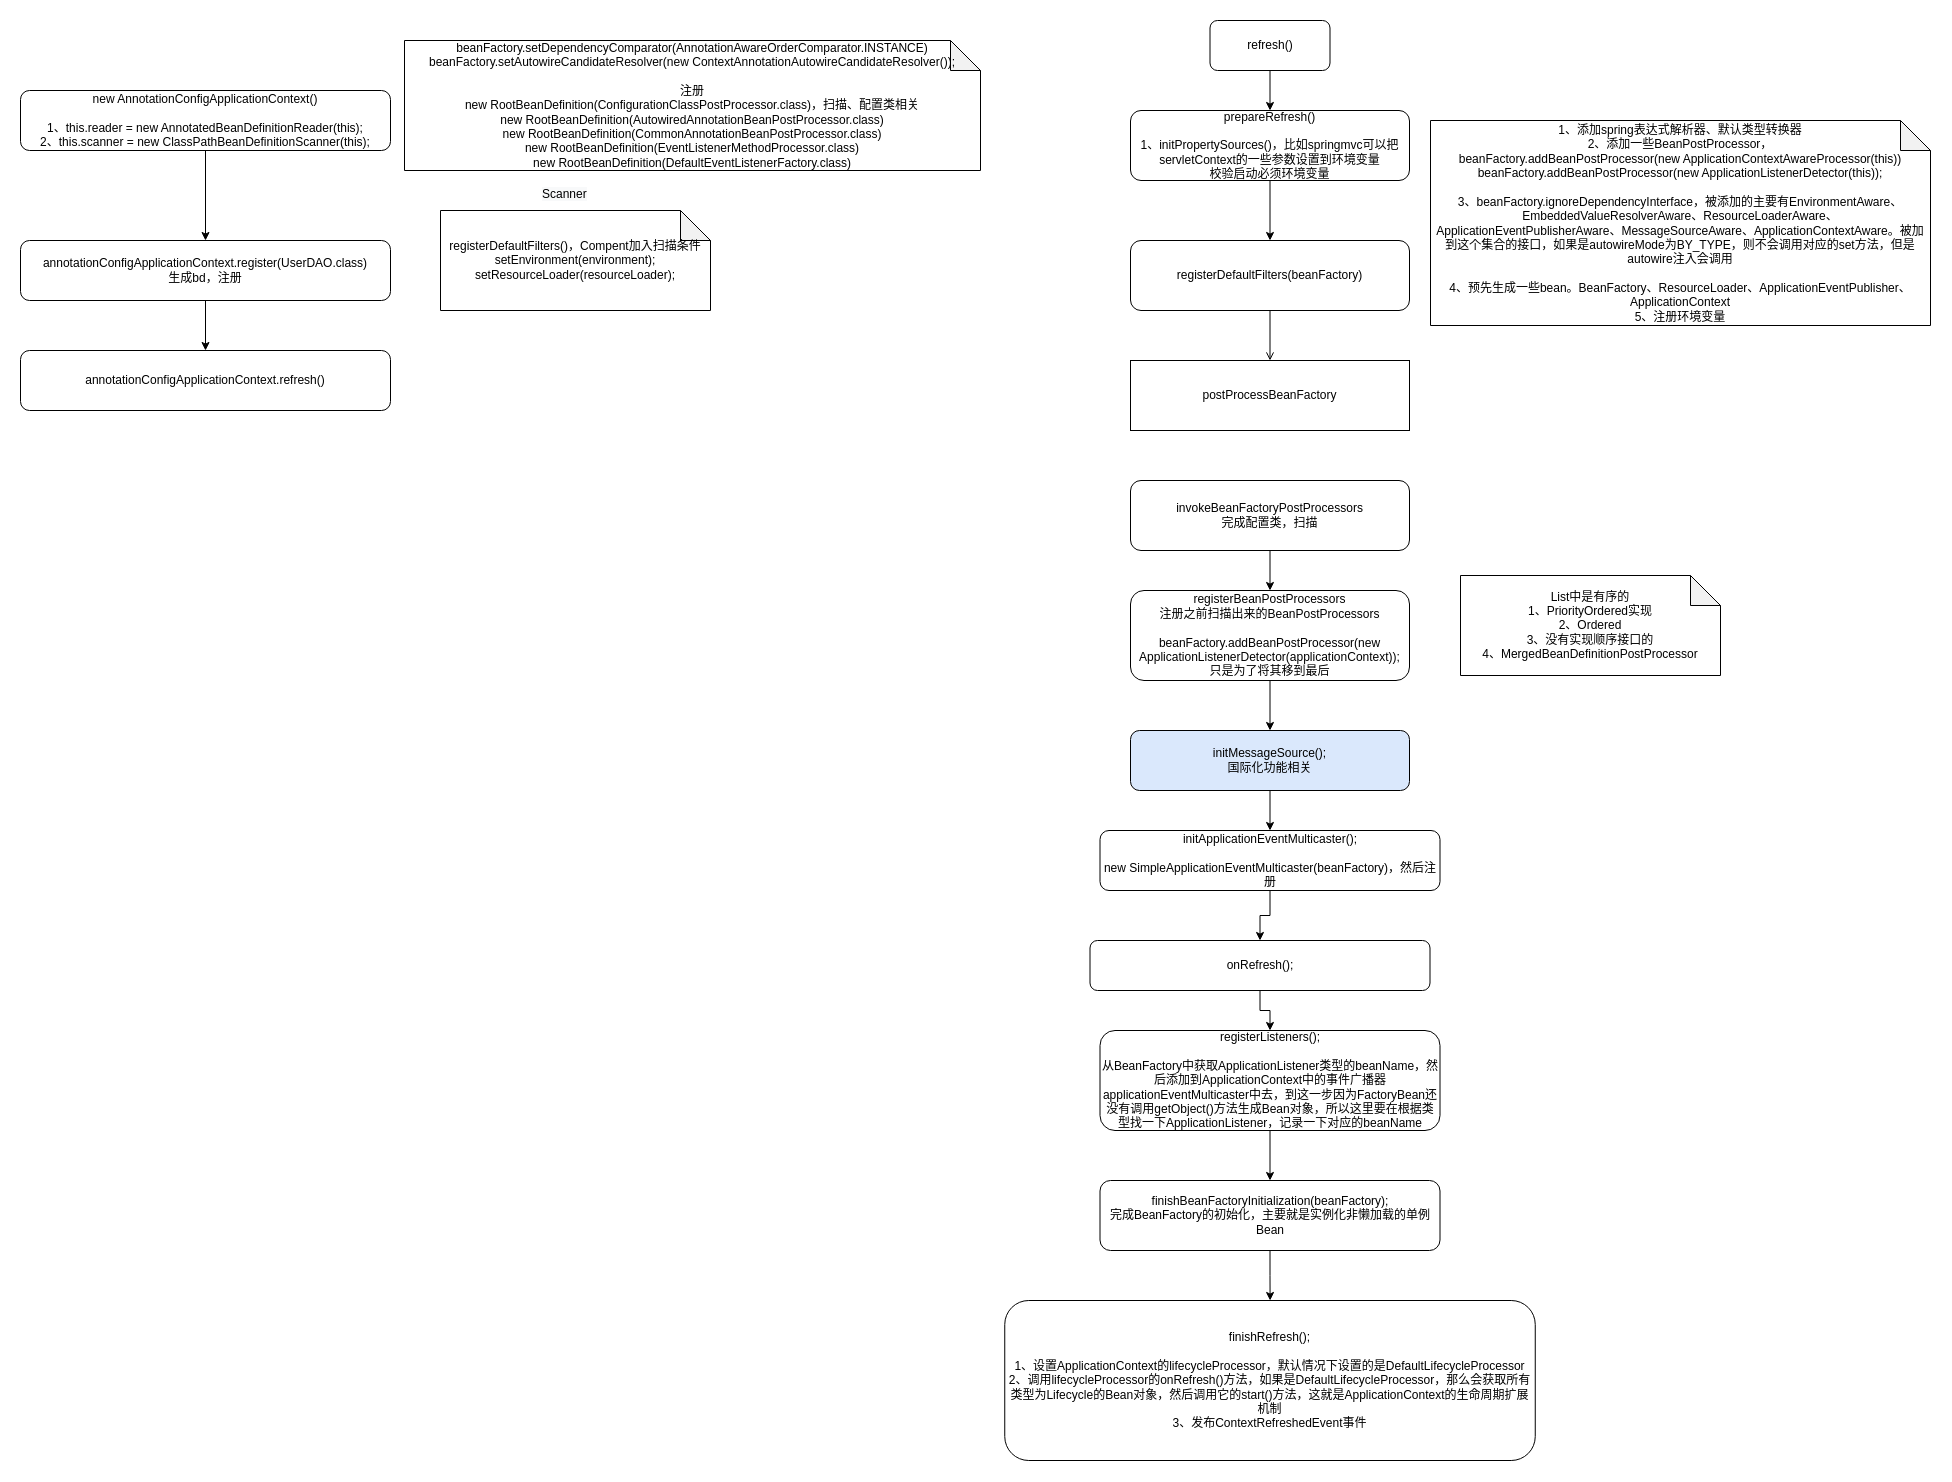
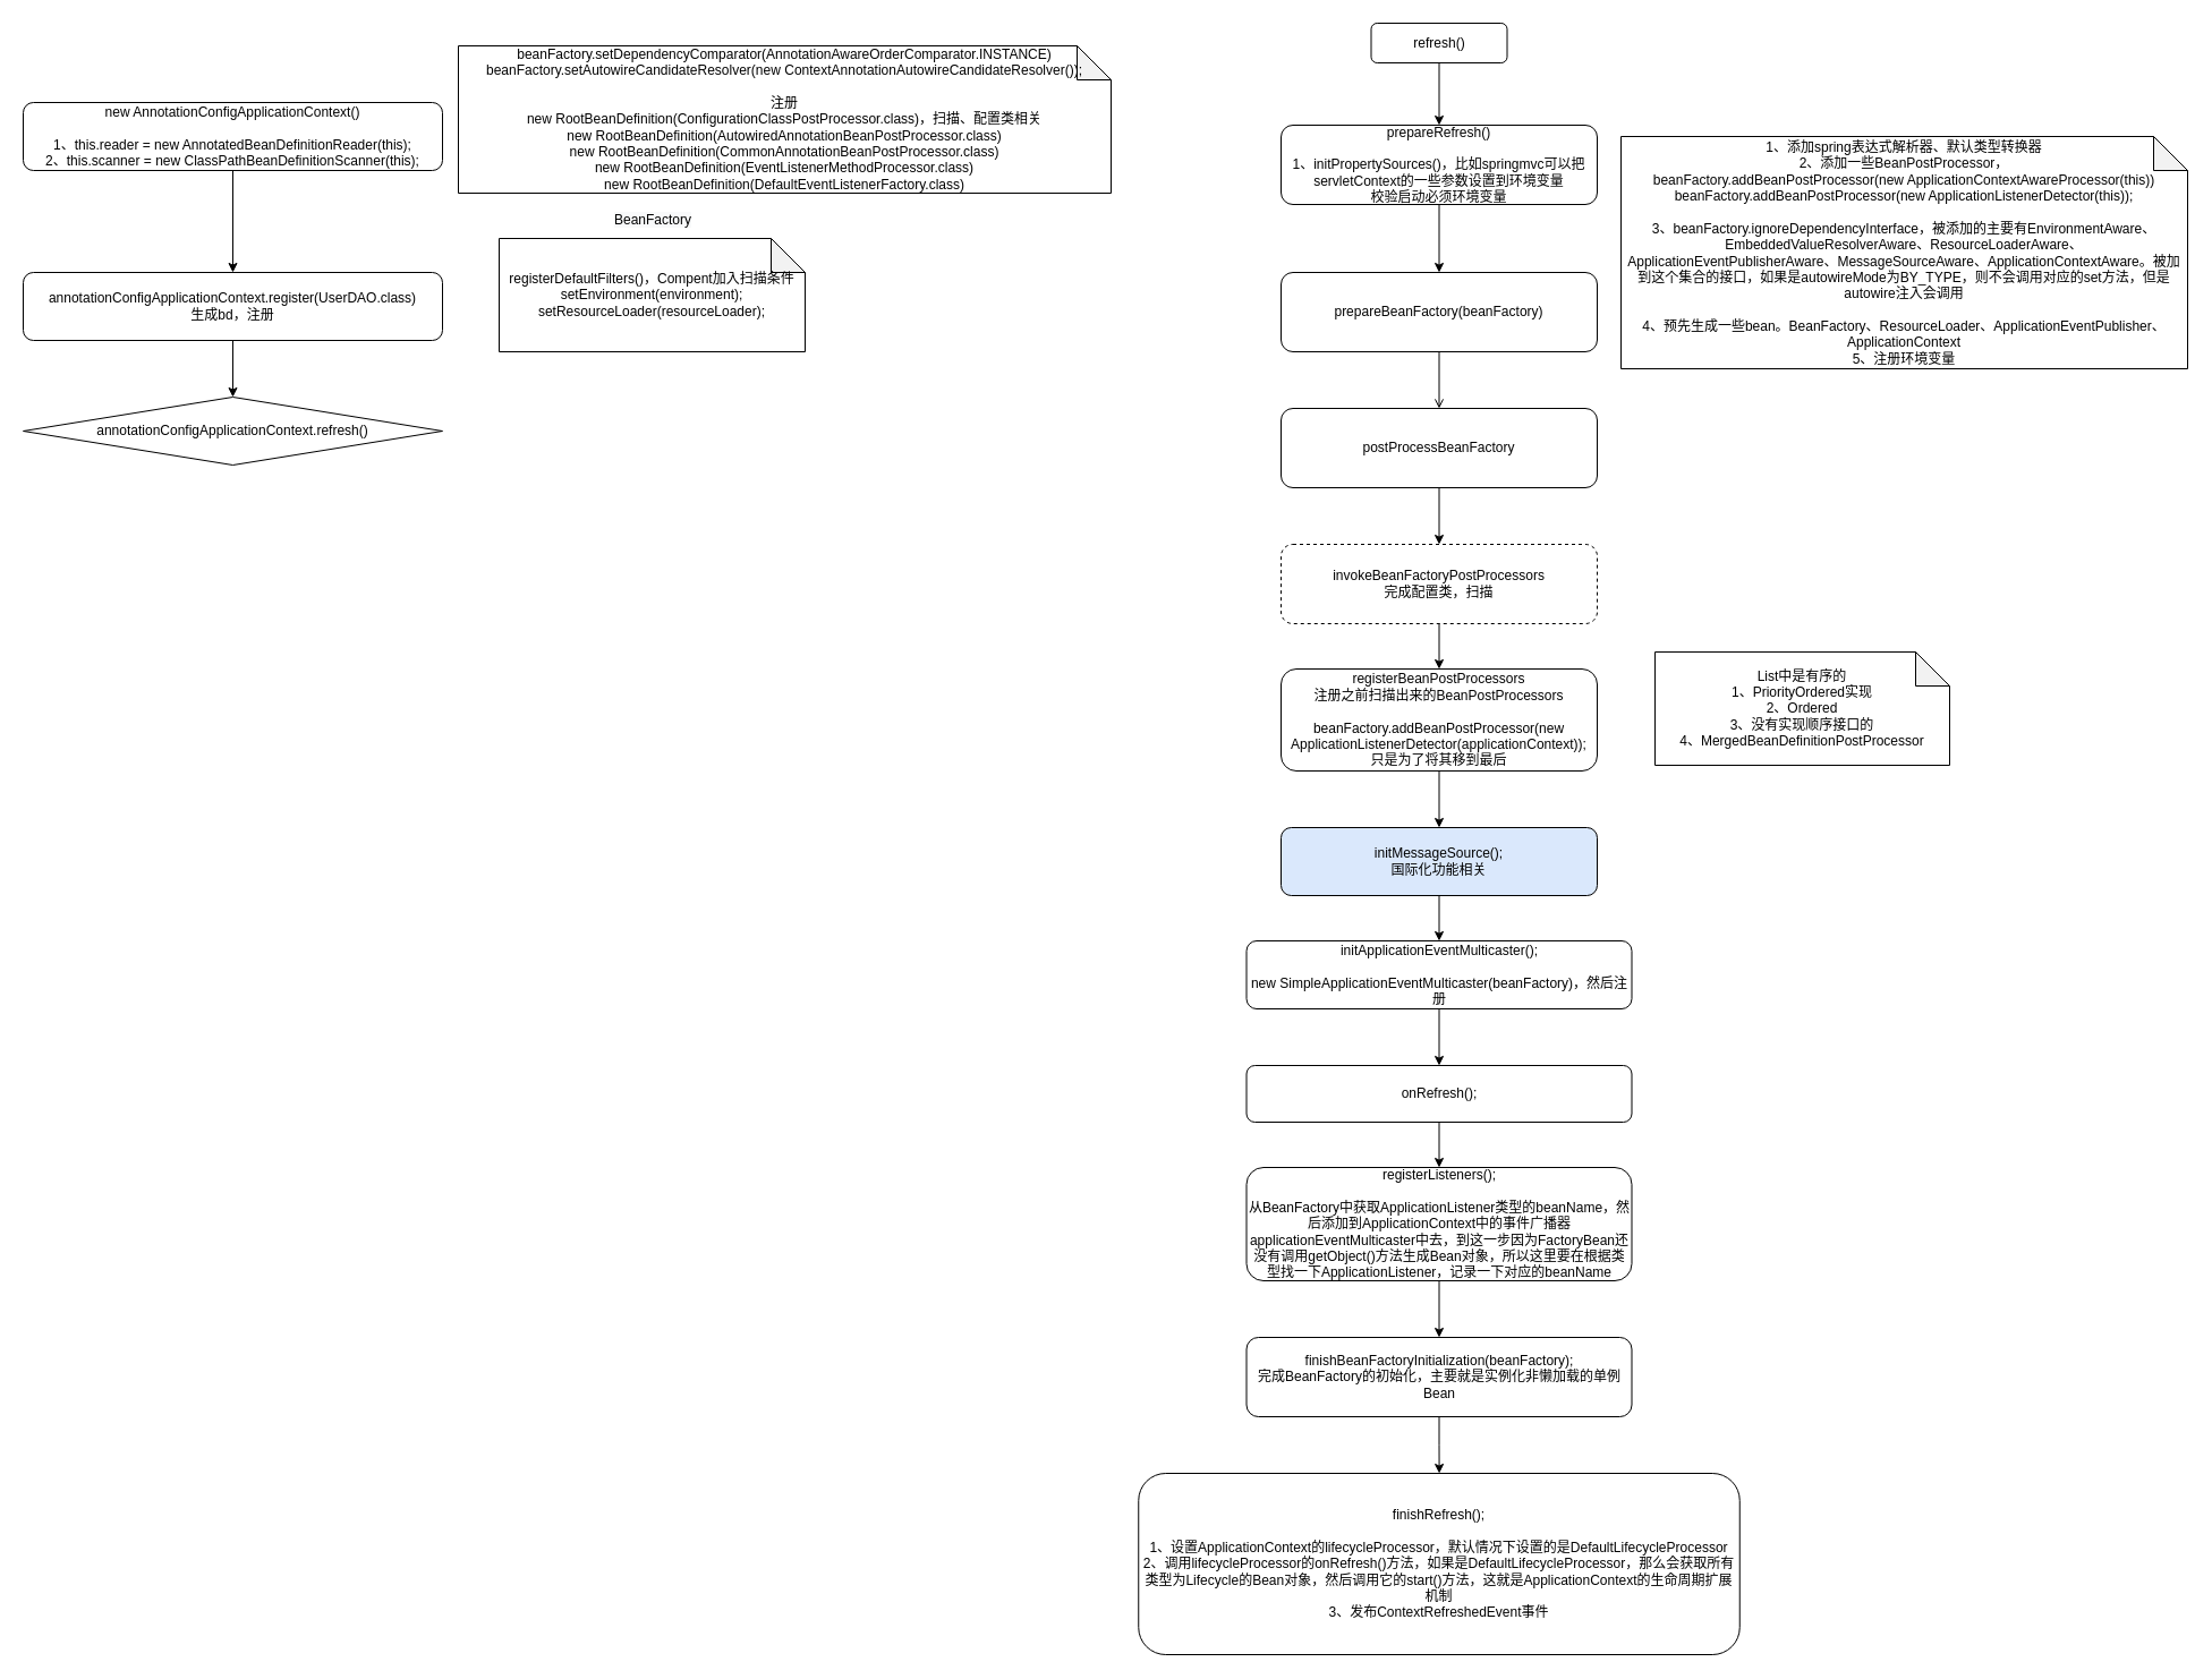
  <mxCell id="0" />
  <mxCell id="1" parent="0" />
  <mxCell id="2" value="" style="edgeStyle=orthogonalEdgeStyle;rounded=0;orthogonalLoop=1;jettySize=auto;html=1;" edge="1" parent="1" source="3" target="8"><mxGeometry relative="1" as="geometry" /></mxCell>
  <mxCell id="3" value="new AnnotationConfigApplicationContext()&lt;br&gt;&lt;br&gt;&lt;div&gt;1、this.reader = new AnnotatedBeanDefinitionReader(this);&lt;/div&gt;&lt;div&gt;&lt;span style=&quot;&quot;&gt;&lt;/span&gt;2、this.scanner = new ClassPathBeanDefinitionScanner(this);&lt;/div&gt;" style="rounded=1;whiteSpace=wrap;html=1;" vertex="1" parent="1"><mxGeometry x="20" y="90" width="370" height="60" as="geometry" /></mxCell>
  <mxCell id="4" value="beanFactory.setDependencyComparator(AnnotationAwareOrderComparator.INSTANCE)&lt;br&gt;beanFactory.setAutowireCandidateResolver(new ContextAnnotationAutowireCandidateResolver());&lt;br&gt;&lt;br&gt;注册&lt;br&gt;new RootBeanDefinition(ConfigurationClassPostProcessor.class)，扫描、配置类相关&lt;br&gt;new RootBeanDefinition(AutowiredAnnotationBeanPostProcessor.class)&lt;br&gt;new RootBeanDefinition(CommonAnnotationBeanPostProcessor.class)&lt;br&gt;new RootBeanDefinition(EventListenerMethodProcessor.class)&lt;br&gt;new RootBeanDefinition(DefaultEventListenerFactory.class)" style="shape=note;whiteSpace=wrap;html=1;backgroundOutline=1;darkOpacity=0.05;" vertex="1" parent="1"><mxGeometry x="404" y="40" width="576" height="130" as="geometry" /></mxCell>
  <mxCell id="5" value="registerDefaultFilters()，Compent加入扫描条件&lt;br&gt;&lt;div&gt;setEnvironment(environment);&lt;/div&gt;&lt;div&gt;&lt;span style=&quot;&quot;&gt;  &lt;/span&gt;setResourceLoader(resourceLoader);&lt;/div&gt;" style="shape=note;whiteSpace=wrap;html=1;backgroundOutline=1;darkOpacity=0.05;" vertex="1" parent="1"><mxGeometry x="440" y="210" width="270" height="100" as="geometry" /></mxCell>
- <mxCell id="6" value="&lt;span style=&quot;color: rgb(0, 0, 0); font-family: Helvetica; font-size: 12px; font-style: normal; font-variant-ligatures: normal; font-variant-caps: normal; font-weight: 400; letter-spacing: normal; orphans: 2; text-align: center; text-indent: 0px; text-transform: none; widows: 2; word-spacing: 0px; -webkit-text-stroke-width: 0px; background-color: rgb(248, 249, 250); text-decoration-thickness: initial; text-decoration-style: initial; text-decoration-color: initial; float: none; display: inline !important;&quot;&gt;Scanner&lt;/span&gt;" style="text;whiteSpace=wrap;html=1;" vertex="1" parent="1"><mxGeometry x="540" y="180" width="70" height="40" as="geometry" /></mxCell>
+ <mxCell id="6" value="&lt;span style=&quot;color: rgb(0, 0, 0); font-family: Helvetica; font-size: 12px; font-style: normal; font-variant-ligatures: normal; font-variant-caps: normal; font-weight: 400; letter-spacing: normal; orphans: 2; text-align: center; text-indent: 0px; text-transform: none; widows: 2; word-spacing: 0px; -webkit-text-stroke-width: 0px; background-color: rgb(248, 249, 250); text-decoration-thickness: initial; text-decoration-style: initial; text-decoration-color: initial; float: none; display: inline !important;&quot;&gt;BeanFactory&lt;/span&gt;" style="text;whiteSpace=wrap;html=1;" vertex="1" parent="1"><mxGeometry x="540" y="180" width="70" height="40" as="geometry" /></mxCell>
  <mxCell id="7" value="" style="edgeStyle=orthogonalEdgeStyle;rounded=0;orthogonalLoop=1;jettySize=auto;html=1;" edge="1" parent="1" source="8" target="9"><mxGeometry relative="1" as="geometry" /></mxCell>
  <mxCell id="8" value="annotationConfigApplicationContext.register(UserDAO.class)&lt;br&gt;生成bd，注册" style="rounded=1;whiteSpace=wrap;html=1;" vertex="1" parent="1"><mxGeometry x="20" y="240" width="370" height="60" as="geometry" /></mxCell>
- <mxCell id="9" value="annotationConfigApplicationContext.refresh()" style="rounded=1;whiteSpace=wrap;html=1;" vertex="1" parent="1"><mxGeometry x="20" y="350" width="370" height="60" as="geometry" /></mxCell>
+ <mxCell id="9" value="annotationConfigApplicationContext.refresh()" style="rhombus;whiteSpace=wrap;html=1;" vertex="1" parent="1"><mxGeometry x="20" y="350" width="370" height="60" as="geometry" /></mxCell>
  <mxCell id="10" value="" style="edgeStyle=orthogonalEdgeStyle;rounded=0;orthogonalLoop=1;jettySize=auto;html=1;" edge="1" parent="1" source="11" target="13"><mxGeometry relative="1" as="geometry" /></mxCell>
- <mxCell id="11" value="refresh()" style="rounded=1;whiteSpace=wrap;html=1;" vertex="1" parent="1"><mxGeometry x="1209.5" y="20" width="120" height="50" as="geometry" /></mxCell>
+ <mxCell id="11" value="refresh()" style="rounded=1;whiteSpace=wrap;html=1;" vertex="1" parent="1"><mxGeometry x="1209.5" y="20" width="120" height="35" as="geometry" /></mxCell>
  <mxCell id="12" value="" style="edgeStyle=orthogonalEdgeStyle;rounded=0;orthogonalLoop=1;jettySize=auto;html=1;" edge="1" parent="1" source="13" target="15"><mxGeometry relative="1" as="geometry" /></mxCell>
  <mxCell id="13" value="prepareRefresh()&lt;br&gt;&lt;br&gt;1、initPropertySources()，比如springmvc可以把servletContext的一些参数设置到环境变量&lt;br&gt;校验启动必须环境变量" style="rounded=1;whiteSpace=wrap;html=1;" vertex="1" parent="1"><mxGeometry x="1130" y="110" width="279" height="70" as="geometry" /></mxCell>
  <mxCell id="14" value="" style="edgeStyle=orthogonalEdgeStyle;rounded=0;orthogonalLoop=1;jettySize=auto;html=1;endArrow=open;" edge="1" parent="1" source="15" target="18"><mxGeometry relative="1" as="geometry" /></mxCell>
- <mxCell id="15" value="registerDefaultFilters(beanFactory)" style="rounded=1;whiteSpace=wrap;html=1;" vertex="1" parent="1"><mxGeometry x="1130" y="240" width="279" height="70" as="geometry" /></mxCell>
+ <mxCell id="15" value="prepareBeanFactory(beanFactory)" style="rounded=1;whiteSpace=wrap;html=1;" vertex="1" parent="1"><mxGeometry x="1130" y="240" width="279" height="70" as="geometry" /></mxCell>
  <mxCell id="16" value="1、添加spring表达式解析器、默认类型转换器&lt;br&gt;2、添加一些BeanPostProcessor，&lt;br&gt;beanFactory.addBeanPostProcessor(new ApplicationContextAwareProcessor(this))&lt;br&gt;beanFactory.addBeanPostProcessor(new ApplicationListenerDetector(this));&lt;br&gt;&lt;br&gt;3、beanFactory.ignoreDependencyInterface，被添加的主要有EnvironmentAware、EmbeddedValueResolverAware、ResourceLoaderAware、ApplicationEventPublisherAware、MessageSourceAware、ApplicationContextAware。被加到这个集合的接口，如果是autowireMode为BY_TYPE，则不会调用对应的set方法，但是autowire注入会调用&lt;br&gt;&lt;br&gt;4、预先生成一些bean。BeanFactory、ResourceLoader、ApplicationEventPublisher、ApplicationContext&lt;br&gt;5、注册环境变量" style="shape=note;whiteSpace=wrap;html=1;backgroundOutline=1;darkOpacity=0.05;" vertex="1" parent="1"><mxGeometry x="1430" y="120" width="500" height="205" as="geometry" /></mxCell>
- <mxCell id="18" value="postProcessBeanFactory" style="whiteSpace=wrap;html=1;rounded=0;" vertex="1" parent="1"><mxGeometry x="1130" y="360" width="279" height="70" as="geometry" /></mxCell>
+ <mxCell id="17" value="" style="edgeStyle=orthogonalEdgeStyle;rounded=0;orthogonalLoop=1;jettySize=auto;html=1;" edge="1" parent="1" source="18" target="20"><mxGeometry relative="1" as="geometry" /></mxCell>
+ <mxCell id="18" value="postProcessBeanFactory" style="rounded=1;whiteSpace=wrap;html=1;" vertex="1" parent="1"><mxGeometry x="1130" y="360" width="279" height="70" as="geometry" /></mxCell>
  <mxCell id="19" value="" style="edgeStyle=orthogonalEdgeStyle;rounded=0;orthogonalLoop=1;jettySize=auto;html=1;" edge="1" parent="1" source="20" target="22"><mxGeometry relative="1" as="geometry" /></mxCell>
- <mxCell id="20" value="invokeBeanFactoryPostProcessors&lt;br&gt;完成配置类，扫描" style="rounded=1;whiteSpace=wrap;html=1;" vertex="1" parent="1"><mxGeometry x="1130" y="480" width="279" height="70" as="geometry" /></mxCell>
+ <mxCell id="20" value="invokeBeanFactoryPostProcessors&lt;br&gt;完成配置类，扫描" style="rounded=1;whiteSpace=wrap;html=1;dashed=1;" vertex="1" parent="1"><mxGeometry x="1130" y="480" width="279" height="70" as="geometry" /></mxCell>
  <mxCell id="21" value="" style="edgeStyle=orthogonalEdgeStyle;rounded=0;orthogonalLoop=1;jettySize=auto;html=1;" edge="1" parent="1" source="22" target="25"><mxGeometry relative="1" as="geometry" /></mxCell>
  <mxCell id="22" value="registerBeanPostProcessors&lt;br&gt;注册之前扫描出来的BeanPostProcessors&lt;br&gt;&lt;br&gt;beanFactory.addBeanPostProcessor(new ApplicationListenerDetector(applicationContext));&lt;br&gt;只是为了将其移到最后" style="rounded=1;whiteSpace=wrap;html=1;" vertex="1" parent="1"><mxGeometry x="1130" y="590" width="279" height="90" as="geometry" /></mxCell>
  <mxCell id="23" value="List中是有序的&lt;br&gt;1、PriorityOrdered实现&lt;br&gt;2、Ordered&lt;br&gt;3、没有实现顺序接口的&lt;br&gt;4、MergedBeanDefinitionPostProcessor" style="shape=note;whiteSpace=wrap;html=1;backgroundOutline=1;darkOpacity=0.05;" vertex="1" parent="1"><mxGeometry x="1460" y="575" width="260" height="100" as="geometry" /></mxCell>
  <mxCell id="24" value="" style="edgeStyle=orthogonalEdgeStyle;rounded=0;orthogonalLoop=1;jettySize=auto;html=1;" edge="1" parent="1" source="25" target="27"><mxGeometry relative="1" as="geometry" /></mxCell>
  <mxCell id="25" value="initMessageSource();&lt;br&gt;国际化功能相关" style="rounded=1;whiteSpace=wrap;html=1;fillColor=#dae8fc;" vertex="1" parent="1"><mxGeometry x="1130" y="730" width="279" height="60" as="geometry" /></mxCell>
  <mxCell id="26" value="" style="edgeStyle=orthogonalEdgeStyle;rounded=0;orthogonalLoop=1;jettySize=auto;html=1;" edge="1" parent="1" source="27" target="29"><mxGeometry relative="1" as="geometry" /></mxCell>
  <mxCell id="27" value="initApplicationEventMulticaster();&lt;br&gt;&lt;br&gt;new SimpleApplicationEventMulticaster(beanFactory)，然后注册" style="rounded=1;whiteSpace=wrap;html=1;" vertex="1" parent="1"><mxGeometry x="1099.5" y="830" width="340" height="60" as="geometry" /></mxCell>
  <mxCell id="28" value="" style="edgeStyle=orthogonalEdgeStyle;rounded=0;orthogonalLoop=1;jettySize=auto;html=1;" edge="1" parent="1" source="29" target="31"><mxGeometry relative="1" as="geometry" /></mxCell>
- <mxCell id="29" value="onRefresh();" style="rounded=1;whiteSpace=wrap;html=1;" vertex="1" parent="1"><mxGeometry x="1089.5" y="940" width="340" height="50" as="geometry" /></mxCell>
+ <mxCell id="29" value="onRefresh();" style="rounded=1;whiteSpace=wrap;html=1;" vertex="1" parent="1"><mxGeometry x="1099.5" y="940" width="340" height="50" as="geometry" /></mxCell>
  <mxCell id="30" value="" style="edgeStyle=orthogonalEdgeStyle;rounded=0;orthogonalLoop=1;jettySize=auto;html=1;" edge="1" parent="1" source="31" target="33"><mxGeometry relative="1" as="geometry" /></mxCell>
  <mxCell id="31" value="registerListeners();&lt;br&gt;&lt;br&gt;从BeanFactory中获取ApplicationListener类型的beanName，然后添加到ApplicationContext中的事件广播器applicationEventMulticaster中去，到这一步因为FactoryBean还没有调用getObject()方法生成Bean对象，所以这里要在根据类型找一下ApplicationListener，记录一下对应的beanName" style="rounded=1;whiteSpace=wrap;html=1;" vertex="1" parent="1"><mxGeometry x="1099.5" y="1030" width="340" height="100" as="geometry" /></mxCell>
  <mxCell id="32" value="" style="edgeStyle=orthogonalEdgeStyle;rounded=0;orthogonalLoop=1;jettySize=auto;html=1;" edge="1" parent="1" source="33" target="34"><mxGeometry relative="1" as="geometry" /></mxCell>
  <mxCell id="33" value="finishBeanFactoryInitialization(beanFactory);&lt;br&gt;完成BeanFactory的初始化，主要就是实例化非懒加载的单例Bean" style="rounded=1;whiteSpace=wrap;html=1;" vertex="1" parent="1"><mxGeometry x="1099.5" y="1180" width="340" height="70" as="geometry" /></mxCell>
  <mxCell id="34" value="finishRefresh();&lt;br&gt;&lt;br&gt;&lt;div&gt;1、设置ApplicationContext的lifecycleProcessor，默认情况下设置的是DefaultLifecycleProcessor&lt;/div&gt;&lt;div&gt;2、调用lifecycleProcessor的onRefresh()方法，如果是DefaultLifecycleProcessor，那么会获取所有类型为Lifecycle的Bean对象，然后调用它的start()方法，这就是ApplicationContext的生命周期扩展机制&lt;/div&gt;&lt;div&gt;3、发布ContextRefreshedEvent事件&lt;/div&gt;" style="rounded=1;whiteSpace=wrap;html=1;" vertex="1" parent="1"><mxGeometry x="1004.25" y="1300" width="530.5" height="160" as="geometry" /></mxCell>
